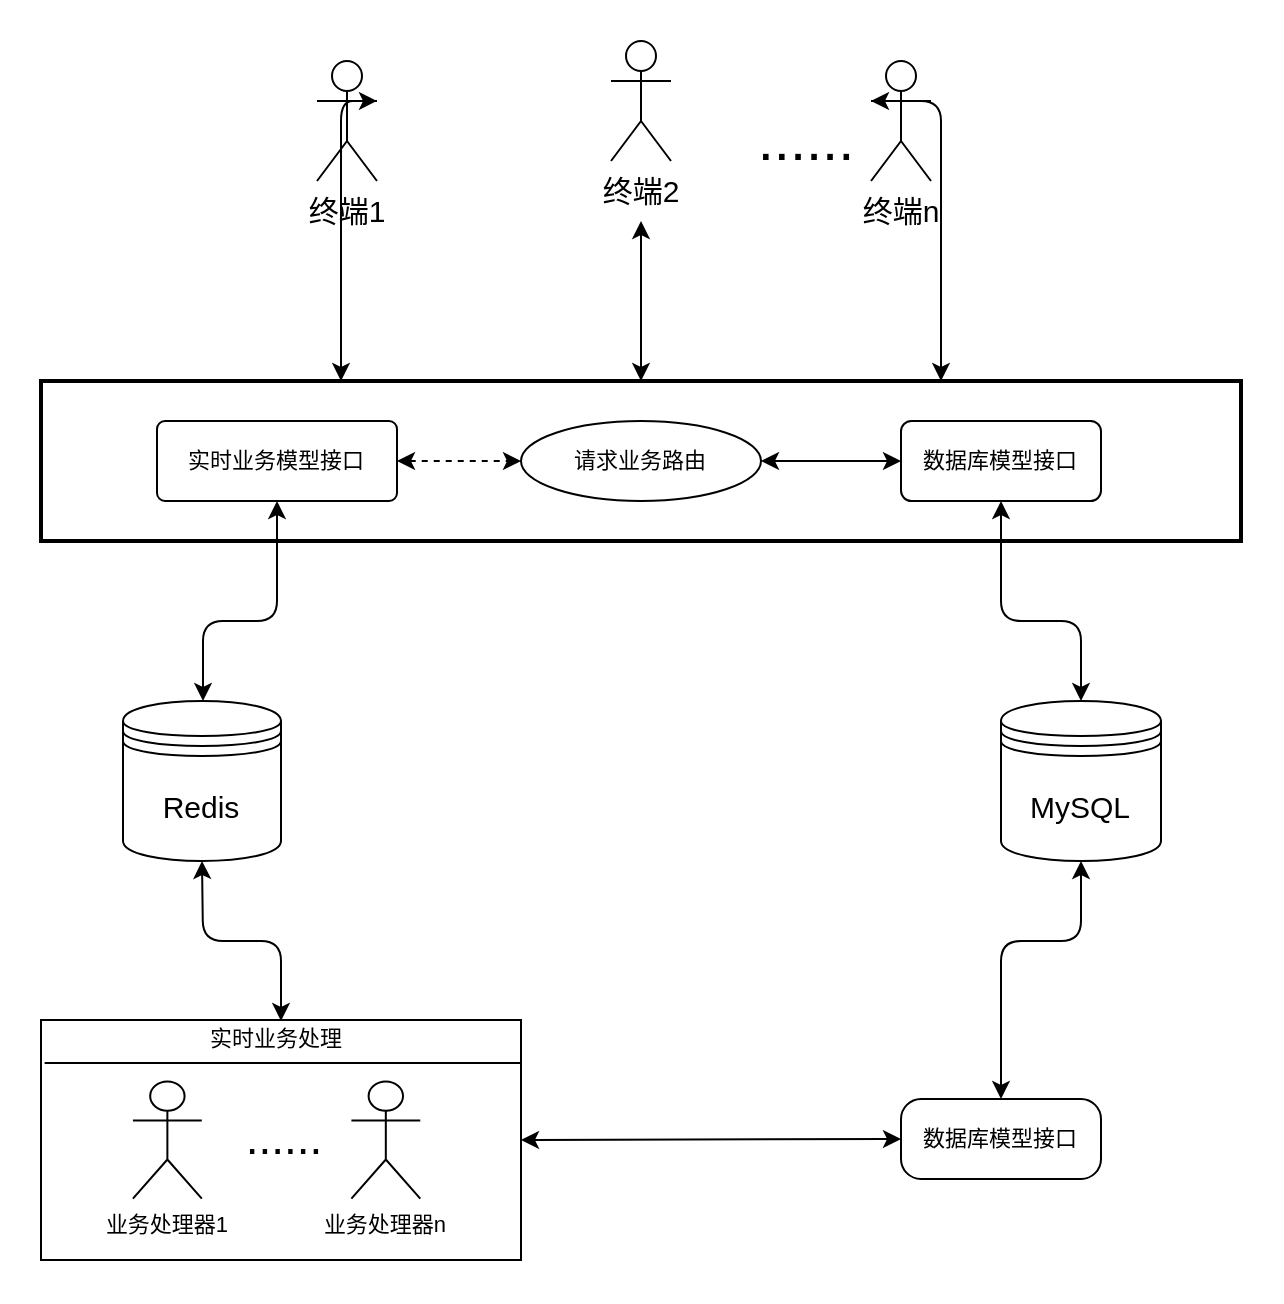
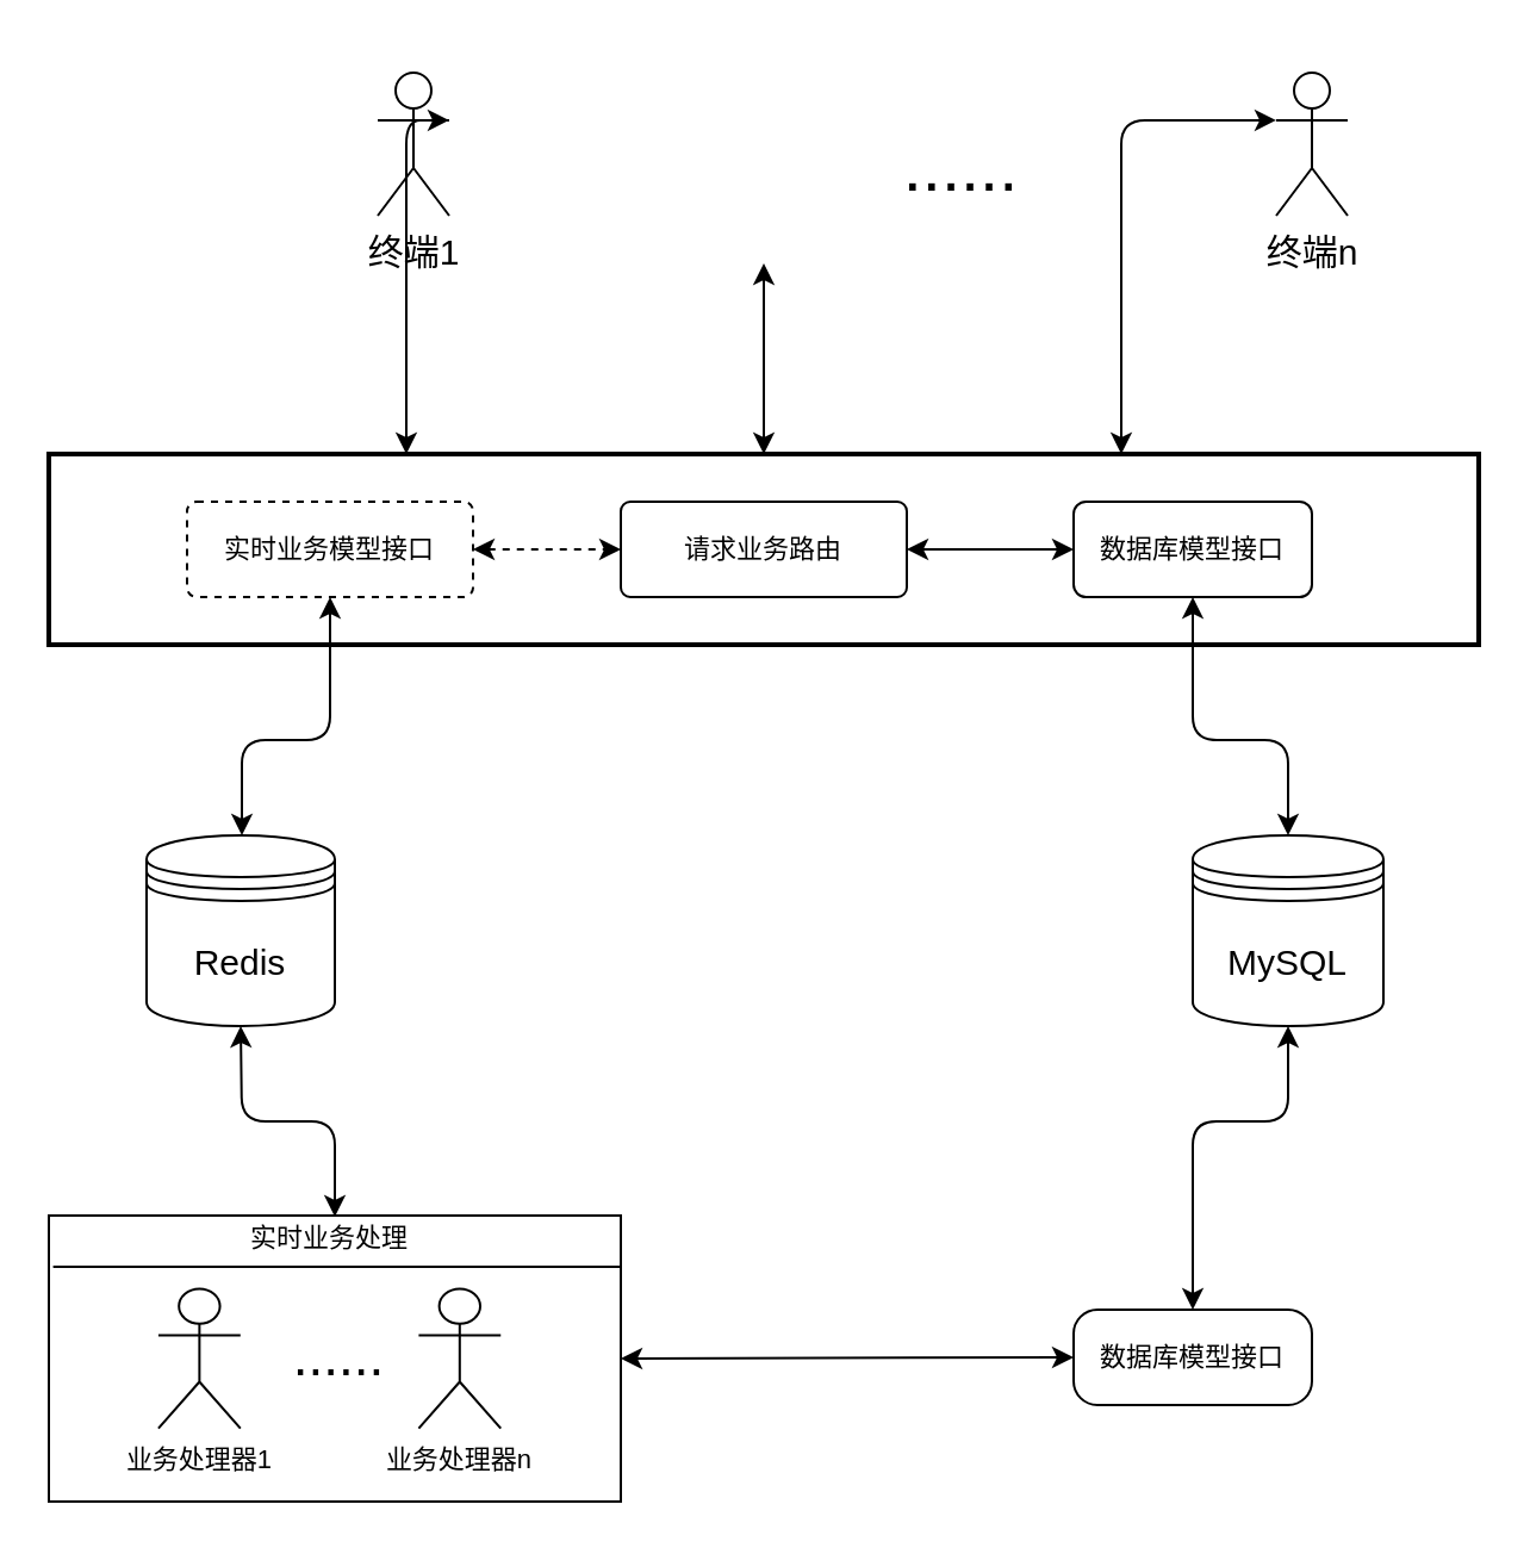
  <mxCell id="0" />
  <mxCell id="1" parent="0" />
  <mxCell id="2" value="" style="strokeWidth=2;whiteSpace=wrap;html=1;align=center;fontSize=15;" vertex="1" parent="1"><mxGeometry x="20" y="190" width="600" height="80" as="geometry" /></mxCell>
  <mxCell id="3" value="MySQL" style="shape=datastore;whiteSpace=wrap;html=1;fontSize=15;" vertex="1" parent="1"><mxGeometry x="500" y="350" width="80" height="80" as="geometry" /></mxCell>
  <mxCell id="4" value="Redis" style="shape=datastore;whiteSpace=wrap;html=1;fontSize=15;" vertex="1" parent="1"><mxGeometry x="61" y="350" width="79" height="80" as="geometry" /></mxCell>
- <mxCell id="5" value="实时业务模型接口" style="rounded=1;whiteSpace=wrap;html=1;fontSize=11;horizontal=1;arcSize=10;" vertex="1" parent="1"><mxGeometry x="78" y="210" width="120" height="40" as="geometry" /></mxCell>
+ <mxCell id="5" value="实时业务模型接口" style="rounded=1;whiteSpace=wrap;html=1;fontSize=11;horizontal=1;arcSize=10;dashed=1;" vertex="1" parent="1"><mxGeometry x="78" y="210" width="120" height="40" as="geometry" /></mxCell>
  <mxCell id="6" value="" style="rounded=0;whiteSpace=wrap;html=1;fontSize=11;" vertex="1" parent="1"><mxGeometry x="20" y="509.5" width="240" height="120" as="geometry" /></mxCell>
  <mxCell id="7" value="业务处理器1" style="shape=umlActor;verticalLabelPosition=bottom;labelBackgroundColor=#ffffff;verticalAlign=top;html=1;outlineConnect=0;fontSize=11;" vertex="1" parent="1"><mxGeometry x="65.974" y="540.232" width="34.425" height="58.537" as="geometry" /></mxCell>
  <mxCell id="8" value="业务处理器n" style="shape=umlActor;verticalLabelPosition=bottom;labelBackgroundColor=#ffffff;verticalAlign=top;html=1;outlineConnect=0;fontSize=11;" vertex="1" parent="1"><mxGeometry x="175.2" y="540.232" width="34.425" height="58.537" as="geometry" /></mxCell>
  <mxCell id="9" value="......" style="text;html=1;strokeColor=none;fillColor=none;align=center;verticalAlign=middle;whiteSpace=wrap;rounded=0;fontSize=23;" vertex="1" parent="1"><mxGeometry x="118.924" y="559.244" width="45.9" height="19.512" as="geometry" /></mxCell>
  <mxCell id="10" value="实时业务处理" style="text;html=1;strokeColor=none;fillColor=none;align=center;verticalAlign=middle;whiteSpace=wrap;rounded=0;fontSize=11;" vertex="1" parent="1"><mxGeometry x="98" y="509.5" width="80.325" height="19.512" as="geometry" /></mxCell>
  <mxCell id="11" value="" style="endArrow=none;html=1;fontSize=11;entryX=1;entryY=0.179;entryDx=0;entryDy=0;entryPerimeter=0;" edge="1" parent="1" target="6"><mxGeometry width="50" height="50" relative="1" as="geometry"><mxPoint x="21.795" y="530.963" as="sourcePoint" /><mxPoint x="30.975" y="646.085" as="targetPoint" /></mxGeometry></mxCell>
  <mxCell id="12" value="数据库模型接口" style="rounded=1;whiteSpace=wrap;html=1;fontSize=11;horizontal=1;arcSize=13;" vertex="1" parent="1"><mxGeometry x="450" y="210" width="100" height="40" as="geometry" /></mxCell>
  <mxCell id="13" value="" style="endArrow=classic;startArrow=classic;html=1;fontSize=11;entryX=0.5;entryY=1;entryDx=0;entryDy=0;" edge="1" parent="1" target="5"><mxGeometry width="50" height="50" relative="1" as="geometry"><mxPoint x="101" y="350" as="sourcePoint" /><mxPoint x="70" y="810" as="targetPoint" /><Array as="points"><mxPoint x="101" y="310" /><mxPoint x="138" y="310" /></Array></mxGeometry></mxCell>
  <mxCell id="14" value="" style="endArrow=classic;startArrow=classic;html=1;fontSize=11;entryX=0.5;entryY=1;entryDx=0;entryDy=0;" edge="1" parent="1" target="4"><mxGeometry width="50" height="50" relative="1" as="geometry"><mxPoint x="140" y="510" as="sourcePoint" /><mxPoint x="70" y="810" as="targetPoint" /><Array as="points"><mxPoint x="140" y="470" /><mxPoint x="101" y="470" /></Array></mxGeometry></mxCell>
  <mxCell id="15" value="" style="endArrow=classic;startArrow=classic;html=1;fontSize=11;entryX=0.5;entryY=1;entryDx=0;entryDy=0;exitX=0.5;exitY=0;exitDx=0;exitDy=0;" edge="1" parent="1" source="3" target="12"><mxGeometry width="50" height="50" relative="1" as="geometry"><mxPoint x="20" y="780" as="sourcePoint" /><mxPoint x="70" y="730" as="targetPoint" /><Array as="points"><mxPoint x="540" y="310" /><mxPoint x="500" y="310" /></Array></mxGeometry></mxCell>
  <mxCell id="16" value="数据库模型接口" style="rounded=1;whiteSpace=wrap;html=1;fontSize=11;horizontal=1;arcSize=25;" vertex="1" parent="1"><mxGeometry x="450" y="549" width="100" height="40" as="geometry" /></mxCell>
  <mxCell id="17" value="" style="endArrow=classic;startArrow=classic;html=1;fontSize=11;entryX=0;entryY=0.5;entryDx=0;entryDy=0;exitX=1;exitY=0.5;exitDx=0;exitDy=0;" edge="1" parent="1" source="6" target="16"><mxGeometry width="50" height="50" relative="1" as="geometry"><mxPoint x="20" y="699.5" as="sourcePoint" /><mxPoint x="70" y="649.5" as="targetPoint" /></mxGeometry></mxCell>
  <mxCell id="18" value="" style="endArrow=classic;startArrow=classic;html=1;fontSize=11;entryX=0.5;entryY=0;entryDx=0;entryDy=0;exitX=0.5;exitY=1;exitDx=0;exitDy=0;" edge="1" parent="1" source="3" target="16"><mxGeometry width="50" height="50" relative="1" as="geometry"><mxPoint x="20" y="780" as="sourcePoint" /><mxPoint x="70" y="730" as="targetPoint" /><Array as="points"><mxPoint x="540" y="470" /><mxPoint x="500" y="470" /></Array></mxGeometry></mxCell>
- <mxCell id="19" value="请求业务路由" style="ellipse;whiteSpace=wrap;html=1;fontSize=11;horizontal=1;arcSize=10;" vertex="1" parent="1"><mxGeometry x="260" y="210" width="120" height="40" as="geometry" /></mxCell>
+ <mxCell id="19" value="请求业务路由" style="rounded=1;whiteSpace=wrap;html=1;fontSize=11;horizontal=1;arcSize=10;" vertex="1" parent="1"><mxGeometry x="260" y="210" width="120" height="40" as="geometry" /></mxCell>
  <mxCell id="20" value="" style="endArrow=classic;startArrow=classic;html=1;fontSize=15;entryX=0;entryY=0.5;entryDx=0;entryDy=0;exitX=1;exitY=0.5;exitDx=0;exitDy=0;dashed=1;" edge="1" parent="1" source="5" target="19"><mxGeometry width="50" height="50" relative="1" as="geometry"><mxPoint x="20" y="700" as="sourcePoint" /><mxPoint x="70" y="650" as="targetPoint" /></mxGeometry></mxCell>
  <mxCell id="21" value="" style="endArrow=classic;startArrow=classic;html=1;fontSize=15;entryX=1;entryY=0.5;entryDx=0;entryDy=0;exitX=0;exitY=0.5;exitDx=0;exitDy=0;" edge="1" parent="1" source="12" target="19"><mxGeometry width="50" height="50" relative="1" as="geometry"><mxPoint x="20" y="700" as="sourcePoint" /><mxPoint x="70" y="650" as="targetPoint" /></mxGeometry></mxCell>
  <mxCell id="22" value="终端1" style="shape=umlActor;verticalLabelPosition=bottom;labelBackgroundColor=#ffffff;verticalAlign=top;html=1;outlineConnect=0;fontSize=15;" vertex="1" parent="1"><mxGeometry x="158" y="30" width="30" height="60" as="geometry" /></mxCell>
- <mxCell id="23" value="终端2" style="shape=umlActor;verticalLabelPosition=bottom;labelBackgroundColor=#ffffff;verticalAlign=top;html=1;outlineConnect=0;fontSize=15;" vertex="1" parent="1"><mxGeometry x="305" y="20" width="30" height="60" as="geometry" /></mxCell>
- <mxCell id="24" value="终端n" style="shape=umlActor;verticalLabelPosition=bottom;labelBackgroundColor=#ffffff;verticalAlign=top;html=1;outlineConnect=0;fontSize=15;" vertex="1" parent="1"><mxGeometry x="435" y="30" width="30" height="60" as="geometry" /></mxCell>
+ <mxCell id="24" value="终端n" style="shape=umlActor;verticalLabelPosition=bottom;labelBackgroundColor=#ffffff;verticalAlign=top;html=1;outlineConnect=0;fontSize=15;" vertex="1" parent="1"><mxGeometry x="535" y="30" width="30" height="60" as="geometry" /></mxCell>
  <mxCell id="25" value="......" style="text;html=1;strokeColor=none;fillColor=none;align=center;verticalAlign=middle;whiteSpace=wrap;rounded=0;fontSize=29;" vertex="1" parent="1"><mxGeometry x="379.924" y="60.244" width="45.9" height="19.512" as="geometry" /></mxCell>
  <mxCell id="26" value="" style="endArrow=classic;startArrow=classic;html=1;fontSize=23;entryX=1;entryY=0.333;entryDx=0;entryDy=0;entryPerimeter=0;exitX=0.25;exitY=0;exitDx=0;exitDy=0;" edge="1" parent="1" source="2" target="22"><mxGeometry width="50" height="50" relative="1" as="geometry"><mxPoint x="20" y="700" as="sourcePoint" /><mxPoint x="70" y="650" as="targetPoint" /><Array as="points"><mxPoint x="170" y="50" /></Array></mxGeometry></mxCell>
  <mxCell id="27" value="" style="endArrow=classic;startArrow=classic;html=1;fontSize=23;entryX=0.5;entryY=0;entryDx=0;entryDy=0;" edge="1" parent="1" target="2"><mxGeometry width="50" height="50" relative="1" as="geometry"><mxPoint x="320" y="110" as="sourcePoint" /><mxPoint x="70" y="650" as="targetPoint" /></mxGeometry></mxCell>
  <mxCell id="28" value="" style="endArrow=classic;startArrow=classic;html=1;fontSize=23;entryX=0.75;entryY=0;entryDx=0;entryDy=0;exitX=0;exitY=0.333;exitDx=0;exitDy=0;exitPerimeter=0;" edge="1" parent="1" source="24" target="2"><mxGeometry width="50" height="50" relative="1" as="geometry"><mxPoint x="20" y="700" as="sourcePoint" /><mxPoint x="70" y="650" as="targetPoint" /><Array as="points"><mxPoint x="470" y="50" /></Array></mxGeometry></mxCell>
